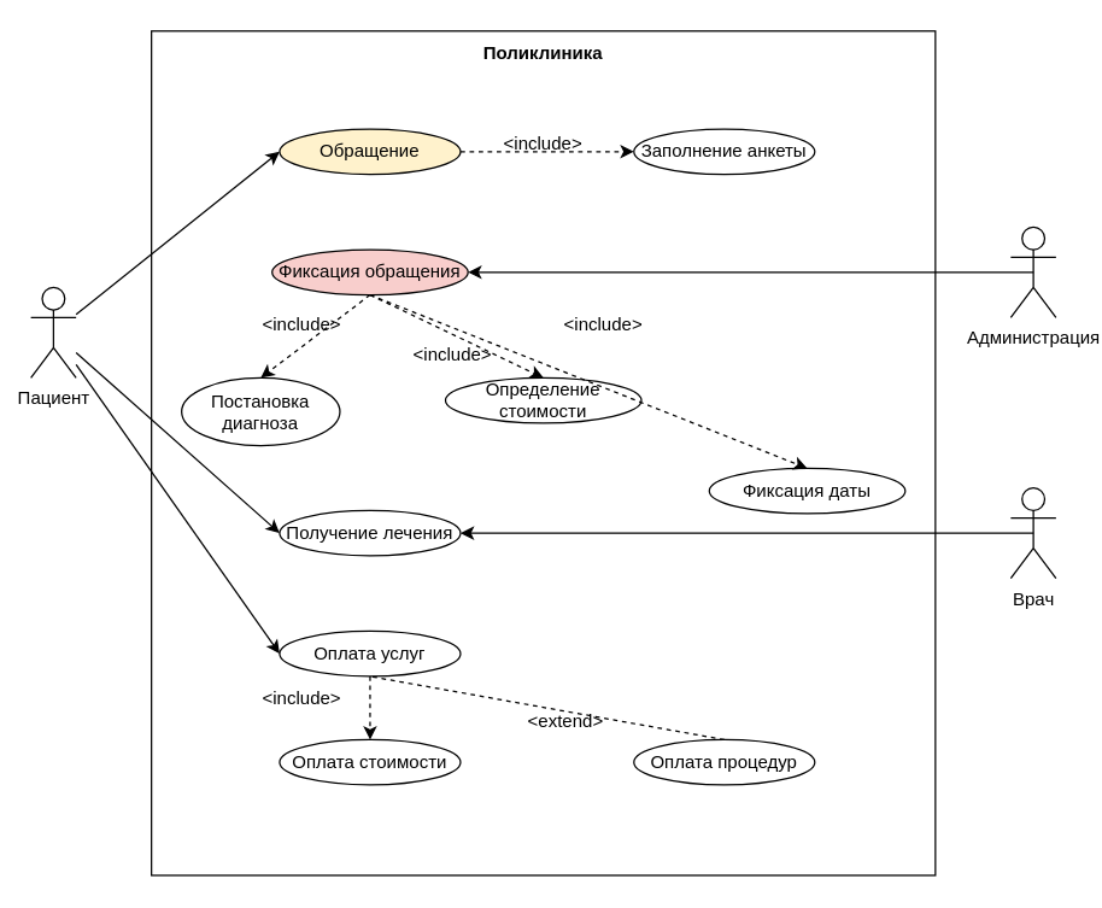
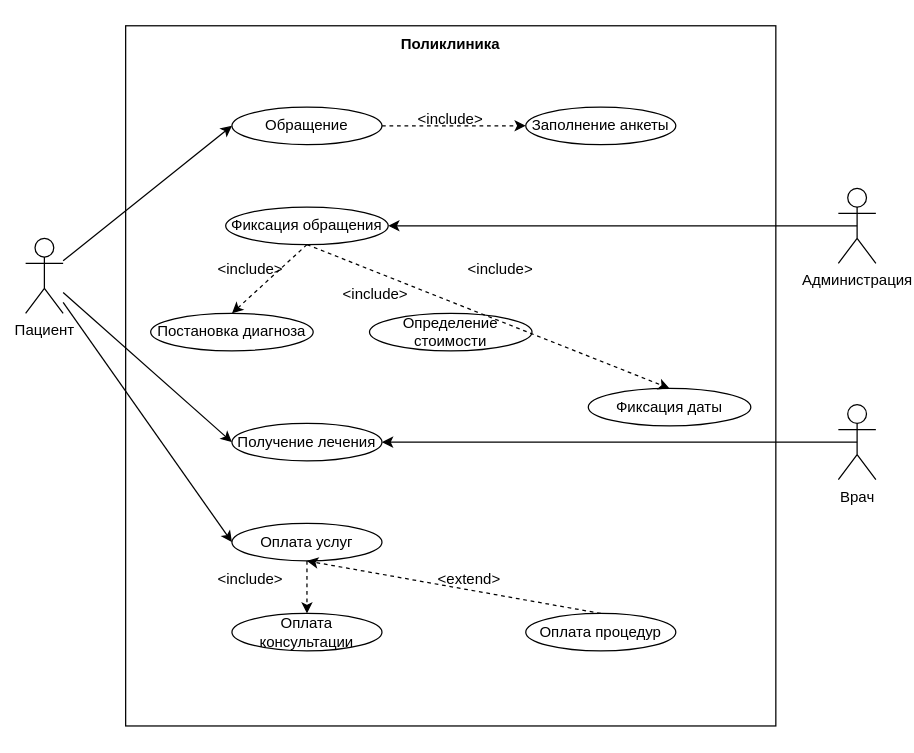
  <mxCell id="0" />
  <mxCell id="1" parent="0" />
  <mxCell id="2" value="" style="rounded=0;whiteSpace=wrap;html=1;" vertex="1" parent="1"><mxGeometry x="100" y="20" width="520" height="560" as="geometry" /></mxCell>
  <mxCell id="3" value="Пациент" style="shape=umlActor;verticalLabelPosition=bottom;verticalAlign=top;html=1;outlineConnect=0;" vertex="1" parent="1"><mxGeometry x="20" y="190" width="30" height="60" as="geometry" /></mxCell>
  <mxCell id="4" value="&lt;div align=&quot;center&quot;&gt;&lt;b&gt;Поликлиника&lt;/b&gt;&lt;/div&gt;" style="text;html=1;strokeColor=none;fillColor=none;align=center;verticalAlign=middle;whiteSpace=wrap;rounded=0;" vertex="1" parent="1"><mxGeometry x="315" y="20" width="90" height="30" as="geometry" /></mxCell>
- <mxCell id="5" value="Обращение" style="ellipse;whiteSpace=wrap;html=1;fillColor=#fff2cc;" vertex="1" parent="1"><mxGeometry x="185" y="85" width="120" height="30" as="geometry" /></mxCell>
- <mxCell id="6" value="Фиксация обращения" style="ellipse;whiteSpace=wrap;html=1;fillColor=#f8cecc;" vertex="1" parent="1"><mxGeometry x="180" y="165" width="130" height="30" as="geometry" /></mxCell>
+ <mxCell id="5" value="Обращение" style="ellipse;whiteSpace=wrap;html=1;" vertex="1" parent="1"><mxGeometry x="185" y="85" width="120" height="30" as="geometry" /></mxCell>
+ <mxCell id="6" value="Фиксация обращения" style="ellipse;whiteSpace=wrap;html=1;" vertex="1" parent="1"><mxGeometry x="180" y="165" width="130" height="30" as="geometry" /></mxCell>
  <mxCell id="7" value="Получение лечения" style="ellipse;whiteSpace=wrap;html=1;" vertex="1" parent="1"><mxGeometry x="185" y="338" width="120" height="30" as="geometry" /></mxCell>
  <mxCell id="8" value="Оплата услуг" style="ellipse;whiteSpace=wrap;html=1;" vertex="1" parent="1"><mxGeometry x="185" y="418" width="120" height="30" as="geometry" /></mxCell>
  <mxCell id="9" value="" style="endArrow=classic;html=1;rounded=0;entryX=0;entryY=0.5;entryDx=0;entryDy=0;" edge="1" parent="1" source="3" target="5"><mxGeometry width="50" height="50" relative="1" as="geometry"><mxPoint x="330" y="250" as="sourcePoint" /><mxPoint x="380" y="200" as="targetPoint" /></mxGeometry></mxCell>
  <mxCell id="10" value="" style="endArrow=classic;html=1;rounded=0;entryX=0;entryY=0.5;entryDx=0;entryDy=0;" edge="1" parent="1" source="3" target="7"><mxGeometry width="50" height="50" relative="1" as="geometry"><mxPoint x="60" y="223.208" as="sourcePoint" /><mxPoint x="310" y="110" as="targetPoint" /></mxGeometry></mxCell>
  <mxCell id="11" value="" style="endArrow=classic;html=1;rounded=0;entryX=0;entryY=0.5;entryDx=0;entryDy=0;" edge="1" parent="1" source="3" target="8"><mxGeometry width="50" height="50" relative="1" as="geometry"><mxPoint x="70" y="233.208" as="sourcePoint" /><mxPoint x="320" y="120" as="targetPoint" /></mxGeometry></mxCell>
  <mxCell id="12" value="Администрация" style="shape=umlActor;verticalLabelPosition=bottom;verticalAlign=top;html=1;outlineConnect=0;" vertex="1" parent="1"><mxGeometry x="670" y="150" width="30" height="60" as="geometry" /></mxCell>
  <mxCell id="13" value="" style="endArrow=classic;html=1;rounded=0;exitX=0.5;exitY=0.5;exitDx=0;exitDy=0;exitPerimeter=0;entryX=1;entryY=0.5;entryDx=0;entryDy=0;" edge="1" parent="1" source="12" target="6"><mxGeometry width="50" height="50" relative="1" as="geometry"><mxPoint x="330" y="250" as="sourcePoint" /><mxPoint x="380" y="200" as="targetPoint" /></mxGeometry></mxCell>
  <mxCell id="14" value="Врач" style="shape=umlActor;verticalLabelPosition=bottom;verticalAlign=top;html=1;outlineConnect=0;" vertex="1" parent="1"><mxGeometry x="670" y="323" width="30" height="60" as="geometry" /></mxCell>
  <mxCell id="15" value="" style="endArrow=classic;html=1;rounded=0;entryX=1;entryY=0.5;entryDx=0;entryDy=0;exitX=0.5;exitY=0.5;exitDx=0;exitDy=0;exitPerimeter=0;" edge="1" parent="1" source="14" target="7"><mxGeometry width="50" height="50" relative="1" as="geometry"><mxPoint x="330" y="250" as="sourcePoint" /><mxPoint x="380" y="200" as="targetPoint" /></mxGeometry></mxCell>
  <mxCell id="16" value="Заполнение анкеты" style="ellipse;whiteSpace=wrap;html=1;" vertex="1" parent="1"><mxGeometry x="420" y="85" width="120" height="30" as="geometry" /></mxCell>
  <mxCell id="17" value="" style="endArrow=classic;html=1;rounded=0;dashed=1;exitX=1;exitY=0.5;exitDx=0;exitDy=0;entryX=0;entryY=0.5;entryDx=0;entryDy=0;" edge="1" parent="1" source="5" target="16"><mxGeometry width="50" height="50" relative="1" as="geometry"><mxPoint x="330" y="300" as="sourcePoint" /><mxPoint x="380" y="250" as="targetPoint" /></mxGeometry></mxCell>
  <mxCell id="18" value="&amp;lt;include&amp;gt;" style="text;html=1;strokeColor=none;fillColor=none;align=center;verticalAlign=middle;whiteSpace=wrap;rounded=0;" vertex="1" parent="1"><mxGeometry x="330" y="80" width="60" height="30" as="geometry" /></mxCell>
- <mxCell id="19" value="Постановка диагноза" style="ellipse;whiteSpace=wrap;html=1;" vertex="1" parent="1"><mxGeometry x="120" y="250" width="105" height="45" as="geometry" /></mxCell>
+ <mxCell id="19" value="Постановка диагноза" style="ellipse;whiteSpace=wrap;html=1;" vertex="1" parent="1"><mxGeometry x="120" y="250" width="130" height="30" as="geometry" /></mxCell>
  <mxCell id="20" value="Определение стоимости" style="ellipse;whiteSpace=wrap;html=1;" vertex="1" parent="1"><mxGeometry x="295" y="250" width="130" height="30" as="geometry" /></mxCell>
  <mxCell id="21" value="Фиксация даты" style="ellipse;whiteSpace=wrap;html=1;" vertex="1" parent="1"><mxGeometry x="470" y="310" width="130" height="30" as="geometry" /></mxCell>
  <mxCell id="22" value="" style="endArrow=classic;html=1;rounded=0;dashed=1;exitX=0.5;exitY=1;exitDx=0;exitDy=0;entryX=0.5;entryY=0;entryDx=0;entryDy=0;" edge="1" parent="1" source="6" target="19"><mxGeometry width="50" height="50" relative="1" as="geometry"><mxPoint x="315" y="110" as="sourcePoint" /><mxPoint x="430" y="110" as="targetPoint" /></mxGeometry></mxCell>
  <mxCell id="23" value="&amp;lt;include&amp;gt;" style="text;html=1;strokeColor=none;fillColor=none;align=center;verticalAlign=middle;whiteSpace=wrap;rounded=0;" vertex="1" parent="1"><mxGeometry x="170" y="200" width="60" height="30" as="geometry" /></mxCell>
- <mxCell id="24" value="" style="endArrow=classic;html=1;rounded=0;dashed=1;exitX=0.5;exitY=1;exitDx=0;exitDy=0;entryX=0.5;entryY=0;entryDx=0;entryDy=0;" edge="1" parent="1" source="6" target="20"><mxGeometry width="50" height="50" relative="1" as="geometry"><mxPoint x="255" y="205" as="sourcePoint" /><mxPoint x="195" y="260" as="targetPoint" /></mxGeometry></mxCell>
  <mxCell id="25" value="" style="endArrow=classic;html=1;rounded=0;dashed=1;exitX=0.5;exitY=1;exitDx=0;exitDy=0;entryX=0.5;entryY=0;entryDx=0;entryDy=0;" edge="1" parent="1" source="6" target="21"><mxGeometry width="50" height="50" relative="1" as="geometry"><mxPoint x="265" y="215" as="sourcePoint" /><mxPoint x="205" y="270" as="targetPoint" /></mxGeometry></mxCell>
  <mxCell id="26" value="&amp;lt;include&amp;gt;" style="text;html=1;strokeColor=none;fillColor=none;align=center;verticalAlign=middle;whiteSpace=wrap;rounded=0;" vertex="1" parent="1"><mxGeometry x="370" y="200" width="60" height="30" as="geometry" /></mxCell>
  <mxCell id="27" value="&amp;lt;include&amp;gt;" style="text;html=1;strokeColor=none;fillColor=none;align=center;verticalAlign=middle;whiteSpace=wrap;rounded=0;" vertex="1" parent="1"><mxGeometry x="270" y="220" width="60" height="30" as="geometry" /></mxCell>
- <mxCell id="28" value="Оплата стоимости" style="ellipse;whiteSpace=wrap;html=1;" vertex="1" parent="1"><mxGeometry x="185" y="490" width="120" height="30" as="geometry" /></mxCell>
+ <mxCell id="28" value="Оплата консультации" style="ellipse;whiteSpace=wrap;html=1;" vertex="1" parent="1"><mxGeometry x="185" y="490" width="120" height="30" as="geometry" /></mxCell>
  <mxCell id="29" value="Оплата процедур" style="ellipse;whiteSpace=wrap;html=1;" vertex="1" parent="1"><mxGeometry x="420" y="490" width="120" height="30" as="geometry" /></mxCell>
  <mxCell id="30" value="" style="endArrow=classic;html=1;rounded=0;dashed=1;exitX=0.5;exitY=1;exitDx=0;exitDy=0;entryX=0.5;entryY=0;entryDx=0;entryDy=0;" edge="1" parent="1" source="8" target="28"><mxGeometry width="50" height="50" relative="1" as="geometry"><mxPoint x="255" y="205" as="sourcePoint" /><mxPoint x="195" y="260" as="targetPoint" /></mxGeometry></mxCell>
  <mxCell id="31" value="&amp;lt;include&amp;gt;" style="text;html=1;strokeColor=none;fillColor=none;align=center;verticalAlign=middle;whiteSpace=wrap;rounded=0;" vertex="1" parent="1"><mxGeometry x="170" y="448" width="60" height="30" as="geometry" /></mxCell>
- <mxCell id="32" value="" style="endArrow=none;html=1;rounded=0;dashed=1;exitX=0.5;exitY=0;exitDx=0;exitDy=0;entryX=0.5;entryY=1;entryDx=0;entryDy=0;" edge="1" parent="1" source="29" target="8"><mxGeometry width="50" height="50" relative="1" as="geometry"><mxPoint x="255" y="458" as="sourcePoint" /><mxPoint x="195" y="500" as="targetPoint" /></mxGeometry></mxCell>
- <mxCell id="33" value="&amp;lt;extend&amp;gt;" style="text;html=1;strokeColor=none;fillColor=none;align=center;verticalAlign=middle;whiteSpace=wrap;rounded=0;" vertex="1" parent="1"><mxGeometry x="345" y="463" width="60" height="30" as="geometry" /></mxCell>
+ <mxCell id="32" value="" style="endArrow=classic;html=1;rounded=0;dashed=1;exitX=0.5;exitY=0;exitDx=0;exitDy=0;entryX=0.5;entryY=1;entryDx=0;entryDy=0;" edge="1" parent="1" source="29" target="8"><mxGeometry width="50" height="50" relative="1" as="geometry"><mxPoint x="255" y="458" as="sourcePoint" /><mxPoint x="195" y="500" as="targetPoint" /></mxGeometry></mxCell>
+ <mxCell id="33" value="&amp;lt;extend&amp;gt;" style="text;html=1;strokeColor=none;fillColor=none;align=center;verticalAlign=middle;whiteSpace=wrap;rounded=0;" vertex="1" parent="1"><mxGeometry x="345" y="448" width="60" height="30" as="geometry" /></mxCell>
